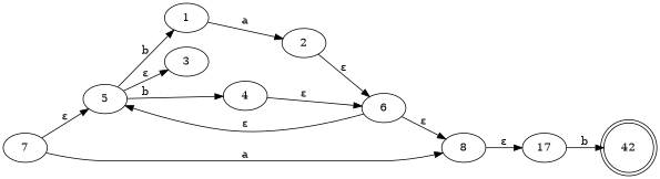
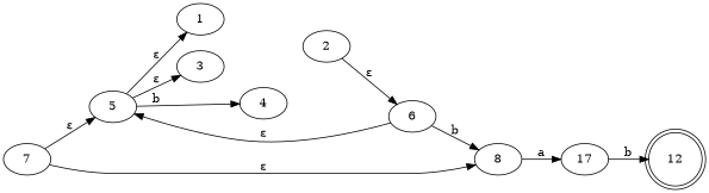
  digraph {
    rankdir=LR
    n1 [label=5]
    n2 [label=1]
    n3 [label=3]
    n4 [label=4]
    n5 [label=2]
    n6 [label=6]
    n7 [label=8]
    n8 [label=17]
    n9 [label=7]
-   n10 [label=42 shape=doublecircle]
-   n1 -> n2 [label=b]
+   n10 [label=12 shape=doublecircle]
+   n1 -> n2 [label="ε"]
    n1 -> n3 [label="ε"]
    n1 -> n4 [label=b]
-   n2 -> n5 [label=a]
-   n4 -> n6 [label="ε"]
    n5 -> n6 [label="ε"]
    n6 -> n1 [label="ε"]
-   n6 -> n7 [label="ε"]
-   n7 -> n8 [label="ε"]
+   n6 -> n7 [label=b]
+   n7 -> n8 [label=a]
    n8 -> n10 [label=b]
    n9 -> n1 [label="ε"]
-   n9 -> n7 [label=a]
+   n9 -> n7 [label="ε"]
  }
